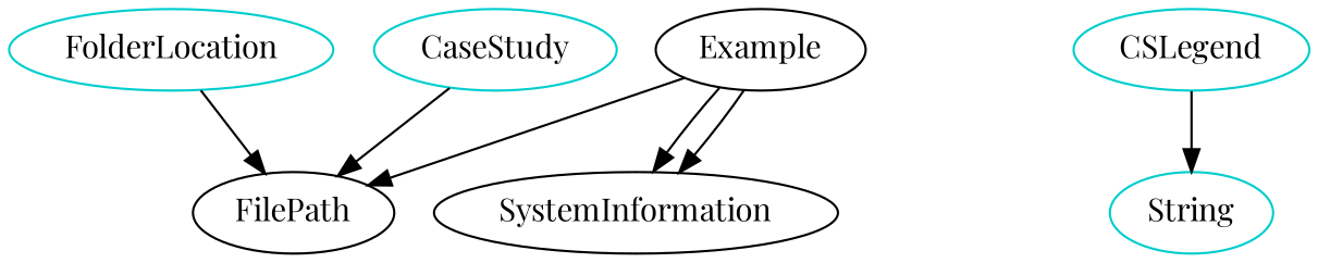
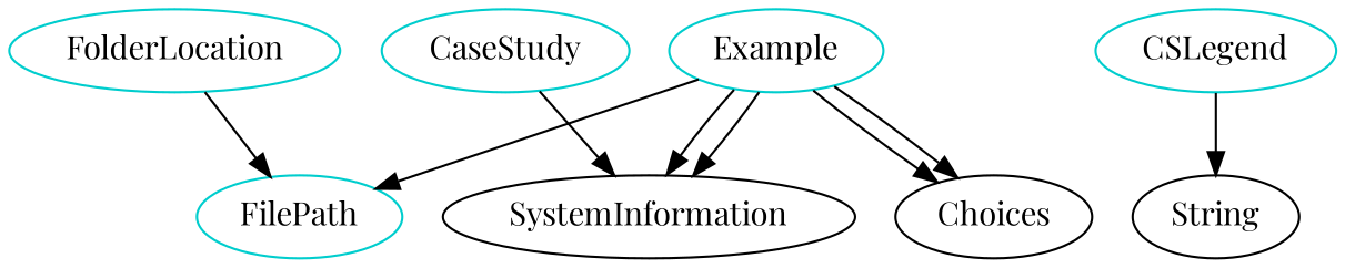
  digraph {
    fontname="Playfair Display"
    node [fontname="Playfair Display"]
    edge [fontname="Playfair Display"]
    n1 [color=cyan3 label=FolderLocation shape=oval]
-   FilePath
-   n3 [color=black label=Example shape=oval]
+   FilePath [color=cyan3]
+   n3 [color=cyan3 label=Example shape=oval]
    SystemInformation
+   Choices
    n6 [color=cyan3 label=CaseStudy shape=oval]
    n7 [color=cyan3 label=CSLegend shape=oval]
-   String [color=cyan3]
+   String
    subgraph sub_1 {
      subgraph sub_2 {
        n1
        FilePath
      }
    }
    subgraph sub_3 {
    }
    subgraph sub_4 {
      subgraph sub_5 {
        n3
        SystemInformation
+       Choices
      }
      subgraph sub_6 {
        SystemInformation
+       Choices
        n6
      }
      subgraph sub_7 {
        n7
        String
      }
    }
    subgraph sub_8 {
      subgraph sub_9 {
        FilePath
        n3
        SystemInformation
+       Choices
      }
    }
    subgraph sub_10 {
    }
    subgraph sub_11 {
    }
    subgraph sub_12 {
    }
    subgraph sub_13 {
    }
    n1 -> FilePath
    n3 -> FilePath
    n3 -> SystemInformation
    n3 -> SystemInformation
-   n6 -> FilePath
+   n3 -> Choices
+   n3 -> Choices
+   n6 -> SystemInformation
    n7 -> String
  }
